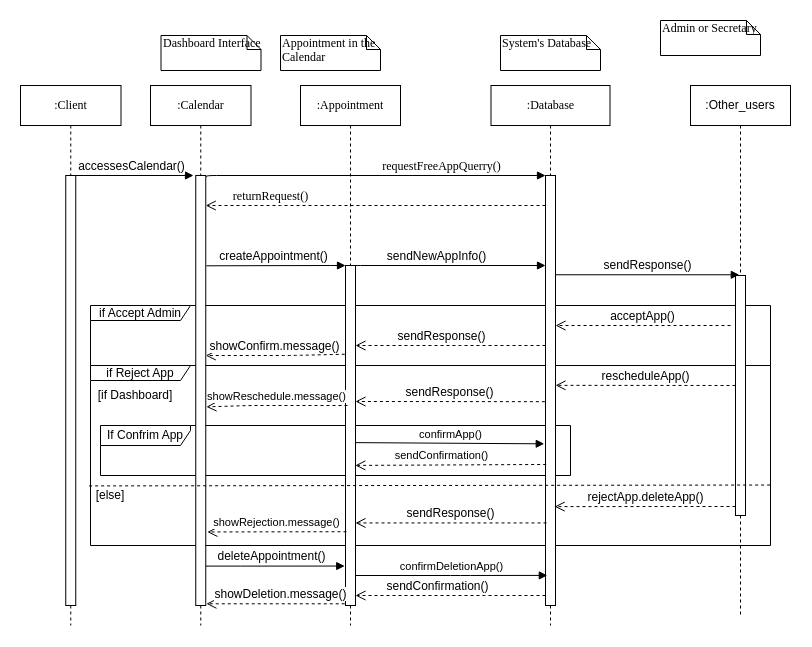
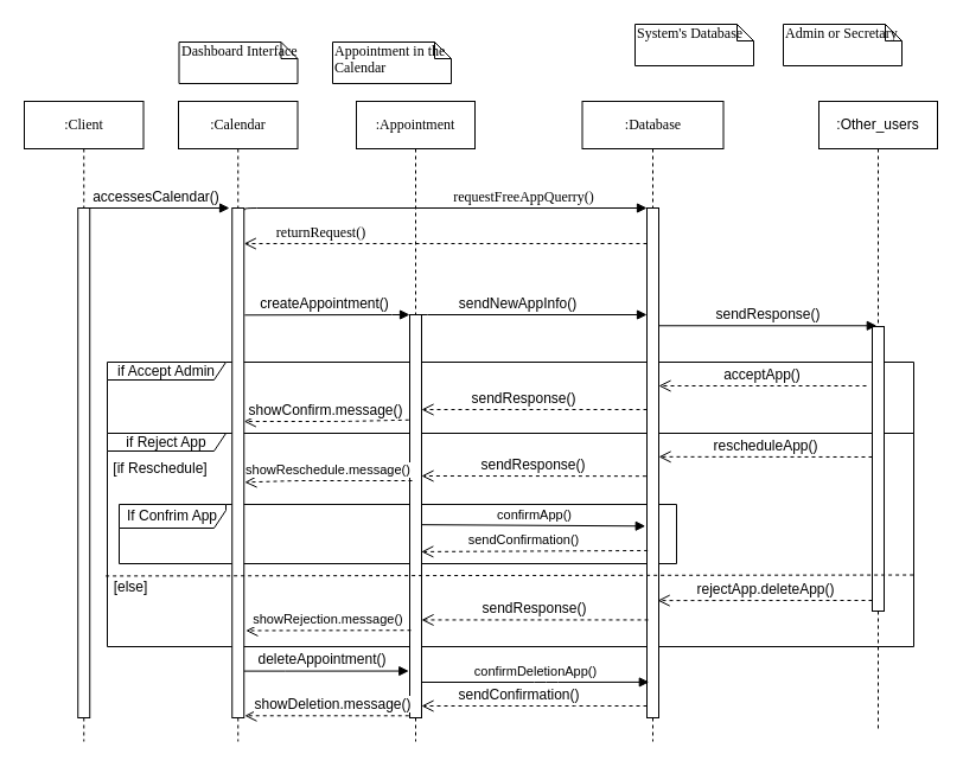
  <mxCell id="0" />
  <mxCell id="1" parent="0" />
  <mxCell id="2" value="if Accept Admin" style="shape=umlFrame;whiteSpace=wrap;html=1;rounded=0;shadow=0;glass=0;comic=0;width=100;height=15;" parent="1" vertex="1"><mxGeometry x="90" y="305" width="680" height="60" as="geometry" /></mxCell>
  <mxCell id="3" value="if Reject App" style="shape=umlFrame;whiteSpace=wrap;html=1;rounded=0;shadow=0;glass=0;comic=0;width=100;height=15;" parent="1" vertex="1"><mxGeometry x="90" y="365" width="680" height="180" as="geometry" /></mxCell>
  <mxCell id="4" value="If Confrim App" style="shape=umlFrame;whiteSpace=wrap;html=1;rounded=0;shadow=0;glass=0;comic=0;width=90;height=20;" parent="1" vertex="1"><mxGeometry x="100" y="425" width="470" height="50" as="geometry" /></mxCell>
  <mxCell id="5" value=":Appointment" style="shape=umlLifeline;perimeter=lifelinePerimeter;whiteSpace=wrap;html=1;container=1;collapsible=0;recursiveResize=0;outlineConnect=0;rounded=0;shadow=0;comic=0;labelBackgroundColor=none;strokeWidth=1;fontFamily=Verdana;fontSize=12;align=center;" parent="1" vertex="1"><mxGeometry x="300" y="85" width="100" height="540" as="geometry" /></mxCell>
  <mxCell id="6" value="" style="html=1;points=[];perimeter=orthogonalPerimeter;rounded=0;shadow=0;comic=0;labelBackgroundColor=none;strokeWidth=1;fontFamily=Verdana;fontSize=12;align=center;" parent="5" vertex="1"><mxGeometry x="45" y="180" width="10" height="340" as="geometry" /></mxCell>
  <mxCell id="7" value=":Database" style="shape=umlLifeline;perimeter=lifelinePerimeter;whiteSpace=wrap;html=1;container=1;collapsible=0;recursiveResize=0;outlineConnect=0;rounded=0;shadow=0;comic=0;labelBackgroundColor=none;strokeWidth=1;fontFamily=Verdana;fontSize=12;align=center;" parent="1" vertex="1"><mxGeometry x="490.5" y="85" width="119" height="540" as="geometry" /></mxCell>
  <mxCell id="8" value="" style="html=1;points=[];perimeter=orthogonalPerimeter;rounded=0;shadow=0;comic=0;labelBackgroundColor=none;strokeWidth=1;fontFamily=Verdana;fontSize=12;align=center;" parent="7" vertex="1"><mxGeometry x="54.5" y="90" width="10" height="430" as="geometry" /></mxCell>
  <mxCell id="9" value="requestFreeAppQuerry()" style="html=1;verticalAlign=bottom;endArrow=block;labelBackgroundColor=none;fontFamily=Verdana;fontSize=12;edgeStyle=elbowEdgeStyle;elbow=vertical;exitX=1.06;exitY=0.004;exitDx=0;exitDy=0;exitPerimeter=0;" parent="1" target="8" edge="1" source="42"><mxGeometry x="0.384" relative="1" as="geometry"><mxPoint x="175" y="195" as="sourcePoint" /><Array as="points"><mxPoint x="270" y="175" /><mxPoint x="550" y="195" /><mxPoint x="570" y="195" /></Array><mxPoint x="1" as="offset" /></mxGeometry></mxCell>
- <mxCell id="10" value="Dashboard Interface" style="shape=note;whiteSpace=wrap;html=1;size=14;verticalAlign=top;align=left;spacingTop=-6;rounded=0;shadow=0;comic=0;labelBackgroundColor=none;strokeWidth=1;fontFamily=Verdana;fontSize=12" parent="1" vertex="1"><mxGeometry x="160.5" y="35" width="100" height="35" as="geometry" /></mxCell>
- <mxCell id="11" value="System's Database" style="shape=note;whiteSpace=wrap;html=1;size=14;verticalAlign=top;align=left;spacingTop=-6;rounded=0;shadow=0;comic=0;labelBackgroundColor=none;strokeWidth=1;fontFamily=Verdana;fontSize=12" parent="1" vertex="1"><mxGeometry x="500" y="35" width="100" height="35" as="geometry" /></mxCell>
+ <mxCell id="10" value="Dashboard Interface" style="shape=note;whiteSpace=wrap;html=1;size=14;verticalAlign=top;align=left;spacingTop=-6;rounded=0;shadow=0;comic=0;labelBackgroundColor=none;strokeWidth=1;fontFamily=Verdana;fontSize=12" parent="1" vertex="1"><mxGeometry x="150.5" y="35" width="100" height="35" as="geometry" /></mxCell>
+ <mxCell id="11" value="System's Database" style="shape=note;whiteSpace=wrap;html=1;size=14;verticalAlign=top;align=left;spacingTop=-6;rounded=0;shadow=0;comic=0;labelBackgroundColor=none;strokeWidth=1;fontFamily=Verdana;fontSize=12" parent="1" vertex="1"><mxGeometry x="535" y="20" width="100" height="35" as="geometry" /></mxCell>
  <mxCell id="12" value="" style="endArrow=block;startArrow=none;endFill=1;startFill=0;html=1;" parent="1" edge="1" source="44"><mxGeometry width="160" relative="1" as="geometry"><mxPoint x="80" y="175" as="sourcePoint" /><mxPoint x="193" y="175" as="targetPoint" /><Array as="points" /></mxGeometry></mxCell>
  <mxCell id="13" value="accessesCalendar()" style="edgeLabel;html=1;align=center;verticalAlign=middle;resizable=0;points=[];fontSize=12;" parent="12" vertex="1" connectable="0"><mxGeometry x="-0.29" relative="1" as="geometry"><mxPoint x="16.9" y="-10" as="offset" /></mxGeometry></mxCell>
  <mxCell id="14" style="edgeStyle=orthogonalEdgeStyle;rounded=0;orthogonalLoop=1;jettySize=auto;html=1;startArrow=block;startFill=1;endArrow=none;endFill=0;entryX=1.063;entryY=0.21;entryDx=0;entryDy=0;entryPerimeter=0;" parent="1" source="6" edge="1" target="42"><mxGeometry relative="1" as="geometry"><mxPoint x="175" y="265" as="targetPoint" /><Array as="points"><mxPoint x="330" y="265" /><mxPoint x="330" y="265" /></Array></mxGeometry></mxCell>
  <mxCell id="15" value="createAppointment()" style="edgeLabel;html=1;align=center;verticalAlign=middle;resizable=0;points=[];fontSize=12;" parent="14" vertex="1" connectable="0"><mxGeometry x="0.932" y="87" relative="1" as="geometry"><mxPoint x="61.0" y="-97.0" as="offset" /></mxGeometry></mxCell>
  <mxCell id="16" style="edgeStyle=orthogonalEdgeStyle;rounded=0;orthogonalLoop=1;jettySize=auto;html=1;startArrow=none;startFill=0;endArrow=block;endFill=1;" parent="1" source="6" target="8" edge="1"><mxGeometry relative="1" as="geometry"><Array as="points"><mxPoint x="360" y="265" /><mxPoint x="360" y="265" /></Array></mxGeometry></mxCell>
  <mxCell id="17" value="sendNewAppInfo()" style="edgeLabel;html=1;align=center;verticalAlign=middle;resizable=0;points=[];fontSize=12;" parent="16" vertex="1" connectable="0"><mxGeometry x="0.279" y="38" relative="1" as="geometry"><mxPoint x="-42" y="28" as="offset" /></mxGeometry></mxCell>
  <mxCell id="18" value=":Other_users" style="shape=umlLifeline;perimeter=lifelinePerimeter;whiteSpace=wrap;html=1;container=1;collapsible=0;recursiveResize=0;outlineConnect=0;" parent="1" vertex="1"><mxGeometry x="690" y="85" width="100" height="530" as="geometry" /></mxCell>
  <mxCell id="19" value="" style="html=1;points=[];perimeter=orthogonalPerimeter;rounded=0;shadow=0;glass=0;comic=0;" parent="18" vertex="1"><mxGeometry x="45" y="190" width="10" height="240" as="geometry" /></mxCell>
  <mxCell id="20" value="Admin or Secretary" style="shape=note;whiteSpace=wrap;html=1;size=14;verticalAlign=top;align=left;spacingTop=-6;rounded=0;shadow=0;comic=0;labelBackgroundColor=none;strokeWidth=1;fontFamily=Verdana;fontSize=12" parent="1" vertex="1"><mxGeometry x="660" y="20" width="100" height="35" as="geometry" /></mxCell>
  <mxCell id="21" value="Appointment in the Calendar" style="shape=note;whiteSpace=wrap;html=1;size=14;verticalAlign=top;align=left;spacingTop=-6;rounded=0;shadow=0;comic=0;labelBackgroundColor=none;strokeWidth=1;fontFamily=Verdana;fontSize=12" parent="1" vertex="1"><mxGeometry x="280" y="35" width="100" height="35" as="geometry" /></mxCell>
  <mxCell id="22" value="sendResponse()" style="html=1;verticalAlign=bottom;endArrow=open;dashed=1;endSize=8;fontSize=12;" parent="1" source="8" edge="1" target="6"><mxGeometry x="0.098" relative="1" as="geometry"><mxPoint x="360" y="345" as="targetPoint" /><mxPoint x="540" y="353" as="sourcePoint" /><Array as="points"><mxPoint x="470" y="345" /></Array><mxPoint as="offset" /></mxGeometry></mxCell>
  <mxCell id="23" value="showConfirm.message()" style="html=1;verticalAlign=bottom;endArrow=open;dashed=1;endSize=8;exitX=-0.076;exitY=0.261;exitDx=0;exitDy=0;exitPerimeter=0;fontSize=12;" parent="1" source="6" target="42" edge="1"><mxGeometry relative="1" as="geometry"><mxPoint x="175.6" y="365.4" as="targetPoint" /><mxPoint x="305" y="364.25" as="sourcePoint" /><Array as="points"><mxPoint x="290" y="355" /></Array></mxGeometry></mxCell>
  <mxCell id="24" value="sendResponse()" style="html=1;verticalAlign=bottom;endArrow=open;dashed=1;endSize=8;exitX=-0.06;exitY=0.526;exitDx=0;exitDy=0;exitPerimeter=0;fontSize=12;" parent="1" source="8" edge="1"><mxGeometry relative="1" as="geometry"><mxPoint x="540" y="405" as="sourcePoint" /><mxPoint x="355" y="401" as="targetPoint" /></mxGeometry></mxCell>
  <mxCell id="25" value="acceptApp()" style="html=1;verticalAlign=bottom;endArrow=open;dashed=1;endSize=8;fontSize=12;" parent="1" target="8" edge="1"><mxGeometry relative="1" as="geometry"><mxPoint x="730" y="325" as="sourcePoint" /><mxPoint x="650" y="325" as="targetPoint" /></mxGeometry></mxCell>
  <mxCell id="26" value="rescheduleApp()" style="html=1;verticalAlign=bottom;endArrow=open;dashed=1;endSize=8;entryX=1.006;entryY=0.488;entryDx=0;entryDy=0;entryPerimeter=0;fontSize=12;" parent="1" edge="1" target="8"><mxGeometry relative="1" as="geometry"><mxPoint x="735" y="385" as="sourcePoint" /><mxPoint x="560" y="385" as="targetPoint" /></mxGeometry></mxCell>
  <mxCell id="27" value="showReschedule.message()" style="html=1;verticalAlign=bottom;endArrow=open;dashed=1;endSize=8;entryX=1.063;entryY=0.538;entryDx=0;entryDy=0;entryPerimeter=0;" parent="1" edge="1" target="42"><mxGeometry relative="1" as="geometry"><mxPoint x="175" y="405" as="targetPoint" /><mxPoint x="347" y="405" as="sourcePoint" /><Array as="points"><mxPoint x="250" y="405" /></Array></mxGeometry></mxCell>
- <mxCell id="28" value="[if Dashboard]" style="text;html=1;strokeColor=none;fillColor=none;align=center;verticalAlign=middle;whiteSpace=wrap;rounded=0;shadow=0;glass=0;comic=0;" parent="1" vertex="1"><mxGeometry x="90" y="385" width="90" height="20" as="geometry" /></mxCell>
+ <mxCell id="28" value="[if Reschedule]" style="text;html=1;strokeColor=none;fillColor=none;align=center;verticalAlign=middle;whiteSpace=wrap;rounded=0;shadow=0;glass=0;comic=0;" parent="1" vertex="1"><mxGeometry x="90" y="385" width="90" height="20" as="geometry" /></mxCell>
  <mxCell id="29" value="sendConfirmation()" style="html=1;verticalAlign=bottom;endArrow=open;dashed=1;endSize=8;exitX=0.065;exitY=0.672;exitDx=0;exitDy=0;exitPerimeter=0;entryX=0.98;entryY=0.588;entryDx=0;entryDy=0;entryPerimeter=0;" parent="1" source="8" target="6" edge="1"><mxGeometry x="0.098" relative="1" as="geometry"><mxPoint x="320" y="455" as="targetPoint" /><mxPoint x="540" y="455" as="sourcePoint" /><Array as="points" /><mxPoint as="offset" /></mxGeometry></mxCell>
  <mxCell id="30" value="[else]" style="text;html=1;strokeColor=none;fillColor=none;align=center;verticalAlign=middle;whiteSpace=wrap;rounded=0;shadow=0;glass=0;comic=0;" parent="1" vertex="1"><mxGeometry x="90" y="485" width="40" height="20" as="geometry" /></mxCell>
  <mxCell id="31" value="rejectApp.deleteApp()" style="html=1;verticalAlign=bottom;endArrow=open;dashed=1;endSize=8;entryX=0.912;entryY=0.77;entryDx=0;entryDy=0;entryPerimeter=0;fontSize=12;" parent="1" target="8" edge="1"><mxGeometry relative="1" as="geometry"><mxPoint x="735" y="506" as="sourcePoint" /><mxPoint x="560" y="506" as="targetPoint" /></mxGeometry></mxCell>
  <mxCell id="32" value="sendResponse()" style="html=1;verticalAlign=bottom;endArrow=open;dashed=1;endSize=8;exitX=0.1;exitY=0.808;exitDx=0;exitDy=0;exitPerimeter=0;fontSize=12;" parent="1" source="8" target="6" edge="1"><mxGeometry relative="1" as="geometry"><mxPoint x="540" y="515" as="sourcePoint" /><mxPoint x="360" y="522" as="targetPoint" /><Array as="points" /></mxGeometry></mxCell>
  <mxCell id="33" value="showRejection.message()" style="html=1;verticalAlign=bottom;endArrow=open;dashed=1;endSize=8;exitX=0.1;exitY=0.783;exitDx=0;exitDy=0;exitPerimeter=0;entryX=1.157;entryY=0.829;entryDx=0;entryDy=0;entryPerimeter=0;" parent="1" source="6" target="42" edge="1"><mxGeometry relative="1" as="geometry"><mxPoint x="180" y="525" as="targetPoint" /><mxPoint x="300" y="525" as="sourcePoint" /><Array as="points" /></mxGeometry></mxCell>
  <mxCell id="34" style="edgeStyle=orthogonalEdgeStyle;rounded=0;orthogonalLoop=1;jettySize=auto;html=1;startArrow=block;startFill=1;endArrow=none;endFill=0;exitX=-0.076;exitY=0.884;exitDx=0;exitDy=0;exitPerimeter=0;" parent="1" edge="1" target="42" source="6"><mxGeometry relative="1" as="geometry"><mxPoint x="220" y="566" as="targetPoint" /><Array as="points"><mxPoint x="240" y="565" /><mxPoint x="240" y="565" /></Array><mxPoint x="305" y="575" as="sourcePoint" /></mxGeometry></mxCell>
  <mxCell id="35" value="deleteAppointment()" style="edgeLabel;html=1;align=center;verticalAlign=middle;resizable=0;points=[];fontSize=12;" parent="34" vertex="1" connectable="0"><mxGeometry x="0.932" y="87" relative="1" as="geometry"><mxPoint x="59.88" y="-97.0" as="offset" /></mxGeometry></mxCell>
  <mxCell id="36" value="confirmDeletionApp()" style="html=1;verticalAlign=bottom;endArrow=block;entryX=0.18;entryY=0.93;entryDx=0;entryDy=0;entryPerimeter=0;" parent="1" target="8" edge="1" source="6"><mxGeometry width="80" relative="1" as="geometry"><mxPoint x="370" y="575" as="sourcePoint" /><mxPoint x="540" y="575" as="targetPoint" /><Array as="points"><mxPoint x="460" y="575" /></Array></mxGeometry></mxCell>
  <mxCell id="37" value="sendConfirmation()" style="html=1;verticalAlign=bottom;endArrow=open;dashed=1;endSize=8;fontSize=12;" parent="1" source="8" edge="1" target="6"><mxGeometry x="0.13" relative="1" as="geometry"><mxPoint x="370" y="595" as="targetPoint" /><mxPoint x="530" y="595" as="sourcePoint" /><Array as="points"><mxPoint x="474" y="595" /></Array><mxPoint x="-1" as="offset" /></mxGeometry></mxCell>
  <mxCell id="38" value="showDeletion.message()" style="html=1;verticalAlign=bottom;endArrow=open;dashed=1;endSize=8;exitX=-0.076;exitY=0.995;exitDx=0;exitDy=0;exitPerimeter=0;fontSize=12;entryX=1.063;entryY=0.996;entryDx=0;entryDy=0;entryPerimeter=0;" parent="1" source="6" edge="1" target="42"><mxGeometry x="-0.071" relative="1" as="geometry"><mxPoint x="220" y="595" as="targetPoint" /><mxPoint x="300" y="595" as="sourcePoint" /><Array as="points" /><mxPoint as="offset" /></mxGeometry></mxCell>
  <mxCell id="39" value="sendResponse()" style="html=1;verticalAlign=bottom;endArrow=block;entryX=0.38;entryY=-0.003;entryDx=0;entryDy=0;entryPerimeter=0;fontSize=12;" parent="1" source="8" target="19" edge="1"><mxGeometry width="80" relative="1" as="geometry"><mxPoint x="555" y="279.5" as="sourcePoint" /><mxPoint x="635" y="279.5" as="targetPoint" /></mxGeometry></mxCell>
  <mxCell id="40" value="confirmApp()" style="html=1;verticalAlign=bottom;endArrow=block;exitX=1.053;exitY=0.521;exitDx=0;exitDy=0;exitPerimeter=0;entryX=-0.124;entryY=0.624;entryDx=0;entryDy=0;entryPerimeter=0;" parent="1" source="6" target="8" edge="1"><mxGeometry width="80" relative="1" as="geometry"><mxPoint x="370" y="444" as="sourcePoint" /><mxPoint x="540" y="444" as="targetPoint" /></mxGeometry></mxCell>
  <mxCell id="41" value=":Calendar" style="shape=umlLifeline;perimeter=lifelinePerimeter;whiteSpace=wrap;html=1;container=1;collapsible=0;recursiveResize=0;outlineConnect=0;rounded=0;shadow=0;comic=0;labelBackgroundColor=none;strokeWidth=1;fontFamily=Verdana;fontSize=12;align=center;glass=0;" parent="1" vertex="1"><mxGeometry x="150" y="85" width="100.5" height="540" as="geometry" /></mxCell>
  <mxCell id="42" value="" style="html=1;points=[];perimeter=orthogonalPerimeter;rounded=0;shadow=0;glass=0;comic=0;" parent="41" vertex="1"><mxGeometry x="45.25" y="90" width="10" height="430" as="geometry" /></mxCell>
  <mxCell id="43" value="returnRequest()" style="html=1;verticalAlign=bottom;endArrow=open;dashed=1;endSize=8;labelBackgroundColor=none;fontFamily=Verdana;fontSize=12;edgeStyle=elbowEdgeStyle;elbow=vertical;" edge="1" parent="1" source="8" target="42"><mxGeometry x="0.619" relative="1" as="geometry"><mxPoint x="210" y="205" as="targetPoint" /><Array as="points"><mxPoint x="270" y="205" /></Array><mxPoint as="offset" /><mxPoint x="545" y="205" as="sourcePoint" /></mxGeometry></mxCell>
  <mxCell id="44" value=":Client" style="shape=umlLifeline;perimeter=lifelinePerimeter;whiteSpace=wrap;html=1;container=1;collapsible=0;recursiveResize=0;outlineConnect=0;rounded=0;shadow=0;comic=0;labelBackgroundColor=none;strokeWidth=1;fontFamily=Verdana;fontSize=12;align=center;glass=0;" vertex="1" parent="1"><mxGeometry y="85" width="100.5" height="540" as="geometry" x="20" /></mxCell>
  <mxCell id="45" value="" style="html=1;points=[];perimeter=orthogonalPerimeter;rounded=0;shadow=0;glass=0;comic=0;" vertex="1" parent="44"><mxGeometry x="45.25" y="90" width="10" height="430" as="geometry" /></mxCell>
  <mxCell id="46" value="" style="endArrow=none;dashed=1;html=1;exitX=-0.002;exitY=0.669;exitDx=0;exitDy=0;exitPerimeter=0;entryX=1;entryY=0.664;entryDx=0;entryDy=0;entryPerimeter=0;" parent="1" source="3" target="3" edge="1"><mxGeometry width="50" height="50" relative="1" as="geometry"><mxPoint x="120" y="515" as="sourcePoint" /><mxPoint x="170" y="465" as="targetPoint" /></mxGeometry></mxCell>
